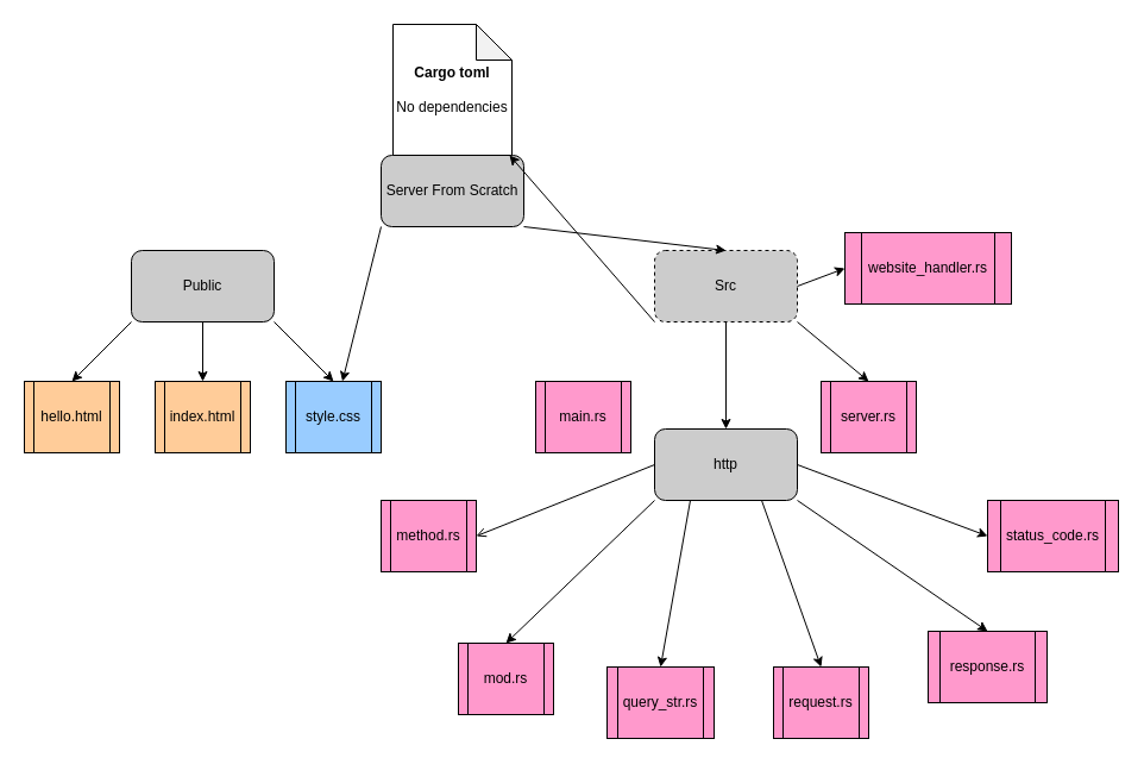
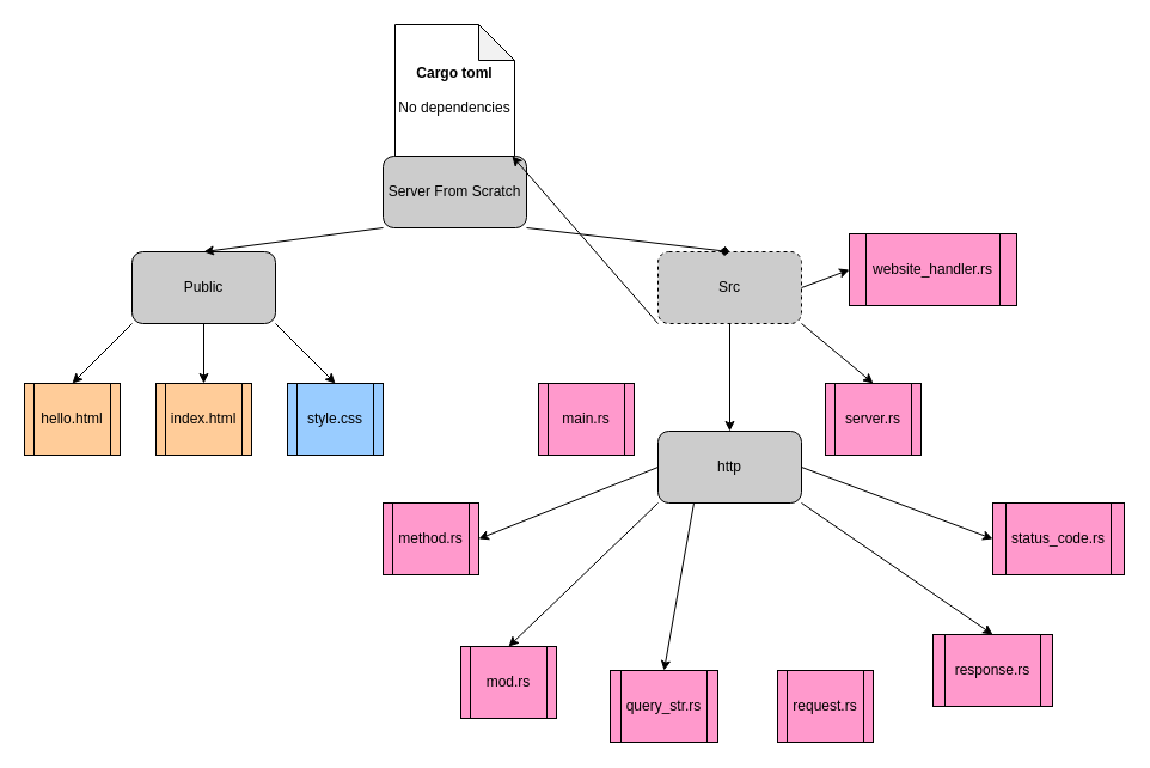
  <mxCell id="0" />
  <mxCell id="1" parent="0" />
  <mxCell id="2" value="hello.html" style="shape=process;whiteSpace=wrap;html=1;backgroundOutline=1;fillColor=#FFCC99;" parent="1" vertex="1"><mxGeometry x="20" y="320" width="80" height="60" as="geometry" /></mxCell>
  <mxCell id="3" value="style.css" style="shape=process;whiteSpace=wrap;html=1;backgroundOutline=1;fillColor=#99CCFF;" parent="1" vertex="1"><mxGeometry x="240" y="320" width="80" height="60" as="geometry" /></mxCell>
  <mxCell id="4" value="index.html" style="shape=process;whiteSpace=wrap;html=1;backgroundOutline=1;fillColor=#FFCC99;" parent="1" vertex="1"><mxGeometry x="130" y="320" width="80" height="60" as="geometry" /></mxCell>
  <mxCell id="5" value="Public" style="rounded=1;whiteSpace=wrap;html=1;fillColor=#CCCCCC;" parent="1" vertex="1"><mxGeometry x="110" y="210" width="120" height="60" as="geometry" /></mxCell>
  <mxCell id="6" value="Src" style="rounded=1;whiteSpace=wrap;html=1;fillColor=#CCCCCC;dashed=1;" parent="1" vertex="1"><mxGeometry x="550" y="210" width="120" height="60" as="geometry" /></mxCell>
  <mxCell id="7" value="" style="endArrow=classic;html=1;exitX=0.5;exitY=1;exitDx=0;exitDy=0;entryX=0.5;entryY=0;entryDx=0;entryDy=0;" parent="1" source="5" edge="1"><mxGeometry width="50" height="50" relative="1" as="geometry"><mxPoint x="290" y="460" as="sourcePoint" /><mxPoint x="170" y="320" as="targetPoint" /></mxGeometry></mxCell>
  <mxCell id="8" value="Server From Scratch" style="rounded=1;whiteSpace=wrap;html=1;fillColor=#CCCCCC;" parent="1" vertex="1"><mxGeometry x="320" y="130" width="120" height="60" as="geometry" /></mxCell>
- <mxCell id="9" value="" style="endArrow=classic;html=1;exitX=0;exitY=1;exitDx=0;exitDy=0;" parent="1" source="8" target="3" edge="1"><mxGeometry width="50" height="50" relative="1" as="geometry"><mxPoint x="330" y="200" as="sourcePoint" /><mxPoint x="410" y="490" as="targetPoint" /></mxGeometry></mxCell>
- <mxCell id="10" value="" style="endArrow=classic;html=1;exitX=1;exitY=1;exitDx=0;exitDy=0;entryX=0.5;entryY=0;entryDx=0;entryDy=0;" parent="1" source="8" target="6" edge="1"><mxGeometry width="50" height="50" relative="1" as="geometry"><mxPoint x="360" y="460" as="sourcePoint" /><mxPoint x="410" y="410" as="targetPoint" /></mxGeometry></mxCell>
+ <mxCell id="9" value="" style="endArrow=classic;html=1;entryX=0.5;entryY=0;entryDx=0;entryDy=0;exitX=0;exitY=1;exitDx=0;exitDy=0;" parent="1" source="8" target="5" edge="1"><mxGeometry width="50" height="50" relative="1" as="geometry"><mxPoint x="330" y="200" as="sourcePoint" /><mxPoint x="410" y="490" as="targetPoint" /></mxGeometry></mxCell>
+ <mxCell id="10" value="" style="endArrow=diamond;html=1;exitX=1;exitY=1;exitDx=0;exitDy=0;entryX=0.5;entryY=0;entryDx=0;entryDy=0;" parent="1" source="8" target="6" edge="1"><mxGeometry width="50" height="50" relative="1" as="geometry"><mxPoint x="360" y="460" as="sourcePoint" /><mxPoint x="410" y="410" as="targetPoint" /></mxGeometry></mxCell>
  <mxCell id="11" value="&lt;b&gt;Cargo toml&lt;/b&gt;&lt;br&gt;&lt;br&gt;No dependencies" style="shape=note;whiteSpace=wrap;html=1;backgroundOutline=1;darkOpacity=0.05;" parent="1" vertex="1"><mxGeometry x="330" y="20" width="100" height="110" as="geometry" /></mxCell>
  <mxCell id="12" value="" style="endArrow=classic;html=1;exitX=0;exitY=1;exitDx=0;exitDy=0;entryX=0.5;entryY=0;entryDx=0;entryDy=0;" parent="1" source="5" target="2" edge="1"><mxGeometry width="50" height="50" relative="1" as="geometry"><mxPoint x="400" y="370" as="sourcePoint" /><mxPoint x="450" y="320" as="targetPoint" /></mxGeometry></mxCell>
  <mxCell id="13" value="" style="endArrow=classic;html=1;exitX=1;exitY=1;exitDx=0;exitDy=0;entryX=0.5;entryY=0;entryDx=0;entryDy=0;" parent="1" source="5" target="3" edge="1"><mxGeometry width="50" height="50" relative="1" as="geometry"><mxPoint x="400" y="370" as="sourcePoint" /><mxPoint x="430" y="320" as="targetPoint" /></mxGeometry></mxCell>
  <mxCell id="14" value="main.rs" style="shape=process;whiteSpace=wrap;html=1;backgroundOutline=1;fillColor=#FF99CC;" parent="1" vertex="1"><mxGeometry x="450" y="320" width="80" height="60" as="geometry" /></mxCell>
  <mxCell id="15" value="server.rs" style="shape=process;whiteSpace=wrap;html=1;backgroundOutline=1;fillColor=#FF99CC;" parent="1" vertex="1"><mxGeometry x="690" y="320" width="80" height="60" as="geometry" /></mxCell>
  <mxCell id="16" value="" style="endArrow=classic;html=1;exitX=0;exitY=1;exitDx=0;exitDy=0;" parent="1" source="6" target="11" edge="1"><mxGeometry width="50" height="50" relative="1" as="geometry"><mxPoint x="320" y="410" as="sourcePoint" /><mxPoint x="370" y="360" as="targetPoint" /></mxGeometry></mxCell>
  <mxCell id="17" value="" style="endArrow=classic;html=1;exitX=1;exitY=1;exitDx=0;exitDy=0;entryX=0.5;entryY=0;entryDx=0;entryDy=0;" parent="1" source="6" target="15" edge="1"><mxGeometry width="50" height="50" relative="1" as="geometry"><mxPoint x="320" y="410" as="sourcePoint" /><mxPoint x="370" y="360" as="targetPoint" /></mxGeometry></mxCell>
  <mxCell id="18" value="http" style="rounded=1;whiteSpace=wrap;html=1;fillColor=#CCCCCC;" parent="1" vertex="1"><mxGeometry x="550" y="360" width="120" height="60" as="geometry" /></mxCell>
  <mxCell id="19" value="" style="endArrow=classic;html=1;exitX=0.5;exitY=1;exitDx=0;exitDy=0;entryX=0.5;entryY=0;entryDx=0;entryDy=0;" parent="1" source="6" target="18" edge="1"><mxGeometry width="50" height="50" relative="1" as="geometry"><mxPoint x="320" y="410" as="sourcePoint" /><mxPoint x="370" y="360" as="targetPoint" /></mxGeometry></mxCell>
  <mxCell id="20" value="mod.rs" style="shape=process;whiteSpace=wrap;html=1;backgroundOutline=1;fillColor=#FF99CC;" parent="1" vertex="1"><mxGeometry x="385" y="540" width="80" height="60" as="geometry" /></mxCell>
  <mxCell id="21" value="query_str.rs" style="shape=process;whiteSpace=wrap;html=1;backgroundOutline=1;fillColor=#FF99CC;" parent="1" vertex="1"><mxGeometry x="510" y="560" width="90" height="60" as="geometry" /></mxCell>
  <mxCell id="22" value="request.rs" style="shape=process;whiteSpace=wrap;html=1;backgroundOutline=1;fillColor=#FF99CC;" parent="1" vertex="1"><mxGeometry x="650" y="560" width="80" height="60" as="geometry" /></mxCell>
  <mxCell id="23" value="response.rs" style="shape=process;whiteSpace=wrap;html=1;backgroundOutline=1;fillColor=#FF99CC;" parent="1" vertex="1"><mxGeometry x="780" y="530" width="100" height="60" as="geometry" /></mxCell>
  <mxCell id="24" value="status_code.rs" style="shape=process;whiteSpace=wrap;html=1;backgroundOutline=1;fillColor=#FF99CC;" parent="1" vertex="1"><mxGeometry x="830" y="420" width="110" height="60" as="geometry" /></mxCell>
  <mxCell id="25" value="method.rs" style="shape=process;whiteSpace=wrap;html=1;backgroundOutline=1;fillColor=#FF99CC;" parent="1" vertex="1"><mxGeometry x="320" y="420" width="80" height="60" as="geometry" /></mxCell>
- <mxCell id="26" value="" style="endArrow=open;html=1;exitX=0;exitY=0.5;exitDx=0;exitDy=0;entryX=1;entryY=0.5;entryDx=0;entryDy=0;" parent="1" source="18" target="25" edge="1"><mxGeometry width="50" height="50" relative="1" as="geometry"><mxPoint x="360" y="270" as="sourcePoint" /><mxPoint x="410" y="220" as="targetPoint" /></mxGeometry></mxCell>
+ <mxCell id="26" value="" style="endArrow=classic;html=1;exitX=0;exitY=0.5;exitDx=0;exitDy=0;entryX=1;entryY=0.5;entryDx=0;entryDy=0;" parent="1" source="18" target="25" edge="1"><mxGeometry width="50" height="50" relative="1" as="geometry"><mxPoint x="360" y="270" as="sourcePoint" /><mxPoint x="410" y="220" as="targetPoint" /></mxGeometry></mxCell>
  <mxCell id="27" value="" style="endArrow=classic;html=1;entryX=0.5;entryY=0;entryDx=0;entryDy=0;exitX=0;exitY=1;exitDx=0;exitDy=0;" parent="1" source="18" target="20" edge="1"><mxGeometry width="50" height="50" relative="1" as="geometry"><mxPoint x="550" y="410" as="sourcePoint" /><mxPoint x="410" y="220" as="targetPoint" /></mxGeometry></mxCell>
  <mxCell id="28" value="" style="endArrow=classic;html=1;exitX=0.25;exitY=1;exitDx=0;exitDy=0;entryX=0.5;entryY=0;entryDx=0;entryDy=0;" parent="1" source="18" target="21" edge="1"><mxGeometry width="50" height="50" relative="1" as="geometry"><mxPoint x="360" y="270" as="sourcePoint" /><mxPoint x="410" y="220" as="targetPoint" /></mxGeometry></mxCell>
- <mxCell id="29" value="" style="endArrow=classic;html=1;exitX=0.75;exitY=1;exitDx=0;exitDy=0;entryX=0.5;entryY=0;entryDx=0;entryDy=0;" parent="1" source="18" target="22" edge="1"><mxGeometry width="50" height="50" relative="1" as="geometry"><mxPoint x="360" y="270" as="sourcePoint" /><mxPoint x="410" y="220" as="targetPoint" /></mxGeometry></mxCell>
  <mxCell id="30" value="" style="endArrow=classic;html=1;exitX=1;exitY=1;exitDx=0;exitDy=0;entryX=0.5;entryY=0;entryDx=0;entryDy=0;" parent="1" source="18" target="23" edge="1"><mxGeometry width="50" height="50" relative="1" as="geometry"><mxPoint x="360" y="270" as="sourcePoint" /><mxPoint x="410" y="220" as="targetPoint" /></mxGeometry></mxCell>
  <mxCell id="31" value="" style="endArrow=classic;html=1;exitX=1;exitY=0.5;exitDx=0;exitDy=0;entryX=0;entryY=0.5;entryDx=0;entryDy=0;" parent="1" source="18" target="24" edge="1"><mxGeometry width="50" height="50" relative="1" as="geometry"><mxPoint x="360" y="270" as="sourcePoint" /><mxPoint x="410" y="220" as="targetPoint" /></mxGeometry></mxCell>
  <mxCell id="32" value="website_handler.rs" style="shape=process;whiteSpace=wrap;html=1;backgroundOutline=1;fillColor=#FF99CC;" parent="1" vertex="1"><mxGeometry x="710" y="195" width="140" height="60" as="geometry" /></mxCell>
  <mxCell id="33" value="" style="endArrow=classic;html=1;exitX=1;exitY=0.5;exitDx=0;exitDy=0;entryX=0;entryY=0.5;entryDx=0;entryDy=0;" parent="1" source="6" target="32" edge="1"><mxGeometry width="50" height="50" relative="1" as="geometry"><mxPoint x="510" y="400" as="sourcePoint" /><mxPoint x="560" y="350" as="targetPoint" /></mxGeometry></mxCell>
